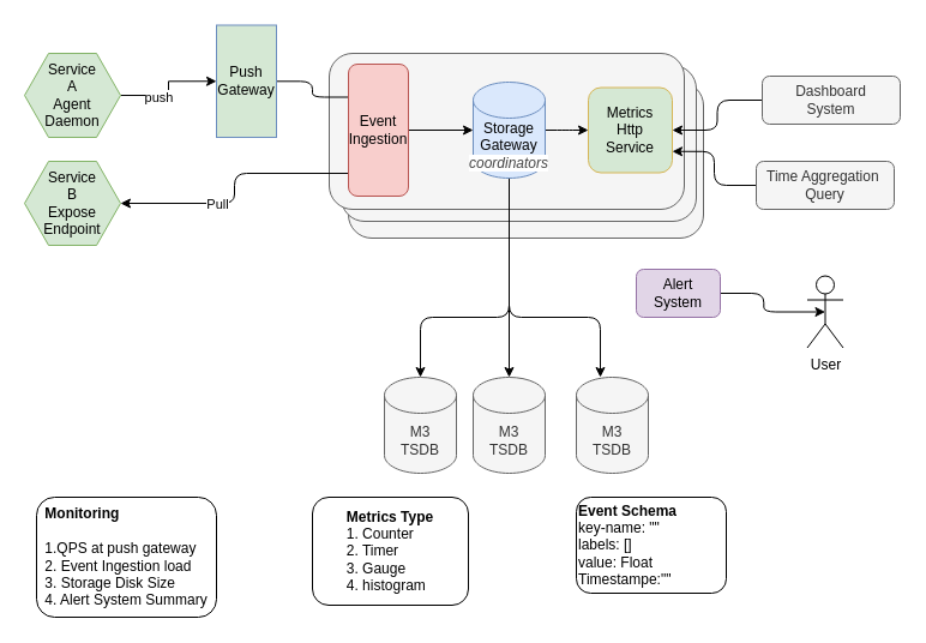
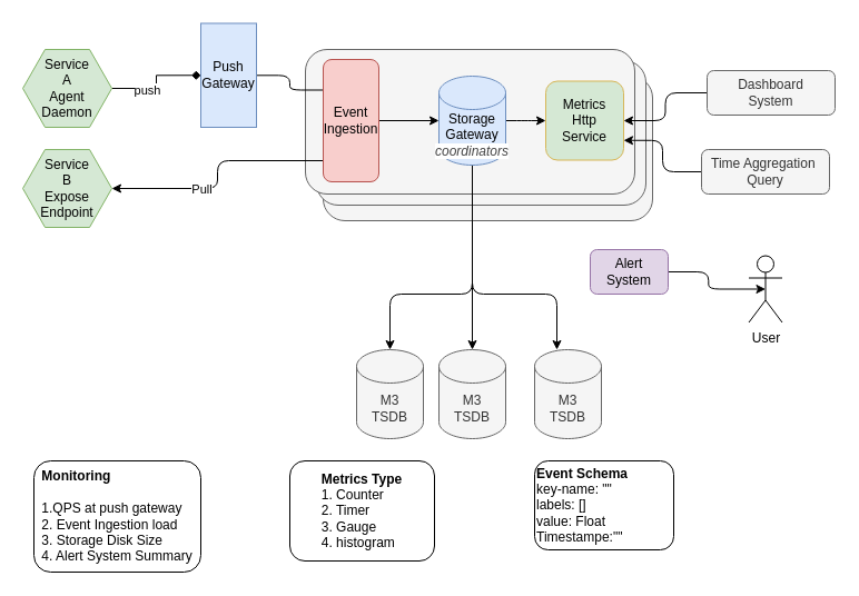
  <mxCell id="0" />
  <mxCell id="1" parent="0" />
  <mxCell id="2" value="" style="rounded=1;whiteSpace=wrap;html=1;fillColor=#f5f5f5;fontColor=#333333;strokeColor=#666666;" vertex="1" parent="1"><mxGeometry x="290" y="68" width="296" height="130" as="geometry" /></mxCell>
  <mxCell id="3" value="" style="rounded=1;whiteSpace=wrap;html=1;fillColor=#f5f5f5;fontColor=#333333;strokeColor=#666666;" vertex="1" parent="1"><mxGeometry x="284" y="54" width="296" height="130" as="geometry" /></mxCell>
  <mxCell id="4" value="" style="rounded=1;whiteSpace=wrap;html=1;fillColor=#f5f5f5;fontColor=#333333;strokeColor=#666666;" vertex="1" parent="1"><mxGeometry x="274" y="44" width="296" height="130" as="geometry" /></mxCell>
- <mxCell id="5" style="edgeStyle=orthogonalEdgeStyle;rounded=0;orthogonalLoop=1;jettySize=auto;html=1;entryX=0;entryY=0.5;entryDx=0;entryDy=0;" edge="1" parent="1" source="7" target="10"><mxGeometry relative="1" as="geometry" /></mxCell>
+ <mxCell id="5" style="edgeStyle=orthogonalEdgeStyle;rounded=0;orthogonalLoop=1;jettySize=auto;html=1;entryX=0;entryY=0.5;entryDx=0;entryDy=0;endArrow=diamond;" edge="1" parent="1" source="7" target="10"><mxGeometry relative="1" as="geometry" /></mxCell>
  <mxCell id="6" value="push" style="edgeLabel;html=1;align=center;verticalAlign=middle;resizable=0;points=[];" vertex="1" connectable="0" parent="5"><mxGeometry x="-0.325" y="-1" relative="1" as="geometry"><mxPoint as="offset" /></mxGeometry></mxCell>
  <mxCell id="7" value="Service&lt;br&gt;A&lt;br&gt;Agent&lt;br&gt;Daemon" style="shape=hexagon;perimeter=hexagonPerimeter2;whiteSpace=wrap;html=1;fixedSize=1;fillColor=#d5e8d4;strokeColor=#82b366;" vertex="1" parent="1"><mxGeometry x="20" y="44" width="80" height="70" as="geometry" /></mxCell>
  <mxCell id="8" value="Service&lt;br&gt;B&lt;br&gt;Expose&lt;br&gt;Endpoint" style="shape=hexagon;perimeter=hexagonPerimeter2;whiteSpace=wrap;html=1;fixedSize=1;fillColor=#d5e8d4;strokeColor=#82b366;" vertex="1" parent="1"><mxGeometry x="20" y="134" width="80" height="70" as="geometry" /></mxCell>
  <mxCell id="9" style="edgeStyle=orthogonalEdgeStyle;rounded=1;orthogonalLoop=1;jettySize=auto;html=1;entryX=0;entryY=0.25;entryDx=0;entryDy=0;endArrow=none;" edge="1" parent="1" source="10" target="14"><mxGeometry relative="1" as="geometry" /></mxCell>
- <mxCell id="10" value="Push&lt;br&gt;Gateway" style="rounded=0;whiteSpace=wrap;html=1;fillColor=#d5e8d4;strokeColor=#6c8ebf;" vertex="1" parent="1"><mxGeometry x="180" y="20.5" width="50" height="93.5" as="geometry" /></mxCell>
+ <mxCell id="10" value="Push&lt;br&gt;Gateway" style="rounded=0;whiteSpace=wrap;html=1;fillColor=#dae8fc;strokeColor=#6c8ebf;" vertex="1" parent="1"><mxGeometry x="180" y="20.5" width="50" height="93.5" as="geometry" /></mxCell>
  <mxCell id="11" style="edgeStyle=orthogonalEdgeStyle;orthogonalLoop=1;jettySize=auto;html=1;rounded=1;" edge="1" parent="1" source="14" target="8"><mxGeometry relative="1" as="geometry"><Array as="points"><mxPoint x="195" y="144" /><mxPoint x="195" y="169" /></Array></mxGeometry></mxCell>
  <mxCell id="12" value="Pull" style="edgeLabel;html=1;align=center;verticalAlign=middle;resizable=0;points=[];" vertex="1" connectable="0" parent="11"><mxGeometry x="0.256" relative="1" as="geometry"><mxPoint as="offset" /></mxGeometry></mxCell>
  <mxCell id="13" style="edgeStyle=orthogonalEdgeStyle;rounded=1;orthogonalLoop=1;jettySize=auto;html=1;entryX=0;entryY=0.5;entryDx=0;entryDy=0;entryPerimeter=0;" edge="1" parent="1" source="14" target="19"><mxGeometry relative="1" as="geometry" /></mxCell>
  <mxCell id="14" value="Event&lt;br&gt;Ingestion" style="rounded=1;whiteSpace=wrap;html=1;fillColor=#f8cecc;strokeColor=#b85450;" vertex="1" parent="1"><mxGeometry x="290" y="53" width="50" height="110" as="geometry" /></mxCell>
  <mxCell id="15" style="edgeStyle=orthogonalEdgeStyle;rounded=1;orthogonalLoop=1;jettySize=auto;html=1;entryX=0;entryY=0.5;entryDx=0;entryDy=0;" edge="1" parent="1" source="19" target="20"><mxGeometry relative="1" as="geometry" /></mxCell>
  <mxCell id="16" style="edgeStyle=orthogonalEdgeStyle;rounded=1;orthogonalLoop=1;jettySize=auto;html=1;" edge="1" parent="1" source="19" target="25"><mxGeometry relative="1" as="geometry"><Array as="points"><mxPoint x="424" y="264" /><mxPoint x="500" y="264" /></Array></mxGeometry></mxCell>
  <mxCell id="17" style="edgeStyle=orthogonalEdgeStyle;rounded=1;orthogonalLoop=1;jettySize=auto;html=1;" edge="1" parent="1" source="19" target="23"><mxGeometry relative="1" as="geometry"><Array as="points"><mxPoint x="424" y="264" /><mxPoint x="350" y="264" /></Array></mxGeometry></mxCell>
  <mxCell id="18" style="edgeStyle=orthogonalEdgeStyle;rounded=1;orthogonalLoop=1;jettySize=auto;html=1;" edge="1" parent="1" source="19" target="24"><mxGeometry relative="1" as="geometry" /></mxCell>
  <mxCell id="19" value="Storage&lt;br&gt;Gateway&lt;br&gt;&lt;span style=&quot;color: rgb(68 , 68 , 68) ; font-family: &amp;#34;verdana&amp;#34; , &amp;#34;system-ui&amp;#34; , , &amp;#34;segoe ui&amp;#34; , &amp;#34;roboto&amp;#34; , &amp;#34;oxygen&amp;#34; , &amp;#34;ubuntu&amp;#34; , &amp;#34;cantarell&amp;#34; , &amp;#34;open sans&amp;#34; , &amp;#34;helvetica neue&amp;#34; , sans-serif ; font-style: italic ; text-align: left ; background-color: rgb(255 , 255 , 255)&quot;&gt;coordinators&lt;/span&gt;" style="shape=cylinder3;whiteSpace=wrap;html=1;boundedLbl=1;backgroundOutline=1;size=15;fillColor=#dae8fc;strokeColor=#6c8ebf;" vertex="1" parent="1"><mxGeometry x="394" y="68" width="60" height="80" as="geometry" /></mxCell>
  <mxCell id="20" value="Metrics&lt;br&gt;Http&lt;br&gt;Service" style="rounded=1;whiteSpace=wrap;html=1;fillColor=#d5e8d4;strokeColor=#d6b656;" vertex="1" parent="1"><mxGeometry x="490" y="72.5" width="70" height="71" as="geometry" /></mxCell>
  <mxCell id="21" style="edgeStyle=orthogonalEdgeStyle;rounded=1;orthogonalLoop=1;jettySize=auto;html=1;entryX=0.5;entryY=0.5;entryDx=0;entryDy=0;entryPerimeter=0;" edge="1" parent="1" source="22" target="26"><mxGeometry relative="1" as="geometry" /></mxCell>
  <mxCell id="22" value="Alert&lt;br&gt;System" style="rounded=1;whiteSpace=wrap;html=1;fillColor=#e1d5e7;strokeColor=#9673a6;" vertex="1" parent="1"><mxGeometry x="530" y="224" width="70" height="40" as="geometry" /></mxCell>
  <mxCell id="23" value="M3&lt;br&gt;TSDB" style="shape=cylinder3;whiteSpace=wrap;html=1;boundedLbl=1;backgroundOutline=1;size=15;fillColor=#f5f5f5;fontColor=#333333;strokeColor=#666666;" vertex="1" parent="1"><mxGeometry x="320" y="314" width="60" height="80" as="geometry" /></mxCell>
  <mxCell id="24" value="M3&lt;br&gt;TSDB" style="shape=cylinder3;whiteSpace=wrap;html=1;boundedLbl=1;backgroundOutline=1;size=15;fillColor=#f5f5f5;fontColor=#333333;strokeColor=#666666;" vertex="1" parent="1"><mxGeometry x="394" y="314" width="60" height="80" as="geometry" /></mxCell>
  <mxCell id="25" value="M3&lt;br&gt;TSDB" style="shape=cylinder3;whiteSpace=wrap;html=1;boundedLbl=1;backgroundOutline=1;size=15;fillColor=#f5f5f5;fontColor=#333333;strokeColor=#666666;" vertex="1" parent="1"><mxGeometry x="480" y="314" width="60" height="80" as="geometry" /></mxCell>
  <mxCell id="26" value="User" style="shape=umlActor;verticalLabelPosition=bottom;verticalAlign=top;html=1;outlineConnect=0;" vertex="1" parent="1"><mxGeometry x="672.5" y="229.5" width="30" height="60" as="geometry" /></mxCell>
  <mxCell id="27" style="edgeStyle=orthogonalEdgeStyle;rounded=1;orthogonalLoop=1;jettySize=auto;html=1;entryX=1;entryY=0.5;entryDx=0;entryDy=0;" edge="1" parent="1" source="28" target="20"><mxGeometry relative="1" as="geometry" /></mxCell>
  <mxCell id="28" value="Dashboard&lt;br&gt;System" style="rounded=1;whiteSpace=wrap;html=1;fillColor=#f5f5f5;fontColor=#333333;strokeColor=#666666;" vertex="1" parent="1"><mxGeometry x="635" y="63" width="115" height="40" as="geometry" /></mxCell>
  <mxCell id="29" style="edgeStyle=orthogonalEdgeStyle;rounded=1;orthogonalLoop=1;jettySize=auto;html=1;entryX=1;entryY=0.75;entryDx=0;entryDy=0;" edge="1" parent="1" source="30" target="20"><mxGeometry relative="1" as="geometry" /></mxCell>
  <mxCell id="30" value="Time Aggregation&amp;nbsp;&lt;br&gt;Query" style="rounded=1;whiteSpace=wrap;html=1;fillColor=#f5f5f5;fontColor=#333333;strokeColor=#666666;" vertex="1" parent="1"><mxGeometry x="630" y="134" width="115" height="40" as="geometry" /></mxCell>
  <mxCell id="31" value="&lt;div style=&quot;text-align: left&quot;&gt;&lt;span&gt;&lt;b&gt;Metrics Type&lt;/b&gt;&lt;/span&gt;&lt;/div&gt;&lt;div style=&quot;text-align: left&quot;&gt;&lt;span&gt;1. Counter&lt;/span&gt;&lt;/div&gt;&lt;div style=&quot;text-align: left&quot;&gt;&lt;span&gt;2. Timer&lt;/span&gt;&lt;/div&gt;&lt;div style=&quot;text-align: left&quot;&gt;&lt;span&gt;3. Gauge&lt;/span&gt;&lt;/div&gt;&lt;div style=&quot;text-align: left&quot;&gt;&lt;span&gt;4.&amp;nbsp;&lt;/span&gt;&lt;span&gt;histogram&lt;/span&gt;&lt;/div&gt;" style="rounded=1;whiteSpace=wrap;html=1;" vertex="1" parent="1"><mxGeometry x="260" y="414" width="130" height="90" as="geometry" /></mxCell>
  <mxCell id="32" value="&lt;div style=&quot;text-align: left&quot;&gt;&lt;b&gt;Monitoring&lt;/b&gt;&lt;/div&gt;&lt;div style=&quot;text-align: left&quot;&gt;&lt;b&gt;&lt;br&gt;&lt;/b&gt;&lt;/div&gt;&lt;div style=&quot;text-align: left&quot;&gt;&lt;span&gt;1.QPS at push gateway&lt;br&gt;&lt;/span&gt;&lt;/div&gt;&lt;div style=&quot;text-align: left&quot;&gt;&lt;span&gt;2. Event Ingestion load&lt;/span&gt;&lt;/div&gt;&lt;div style=&quot;text-align: left&quot;&gt;&lt;span&gt;3. Storage Disk Size&lt;/span&gt;&lt;/div&gt;&lt;div style=&quot;text-align: left&quot;&gt;&lt;span&gt;4. Alert System Summary&lt;/span&gt;&lt;/div&gt;" style="rounded=1;whiteSpace=wrap;html=1;" vertex="1" parent="1"><mxGeometry x="30" y="414" width="150" height="100" as="geometry" /></mxCell>
  <mxCell id="33" value="&lt;b&gt;Event Schema&lt;/b&gt;&lt;br&gt;key-name: &quot;&quot;&lt;br&gt;labels: []&lt;br&gt;value: Float&lt;br&gt;Timestampe:&quot;&quot;" style="rounded=1;whiteSpace=wrap;html=1;align=left;" vertex="1" parent="1"><mxGeometry x="480" y="414" width="125" height="80" as="geometry" /></mxCell>
